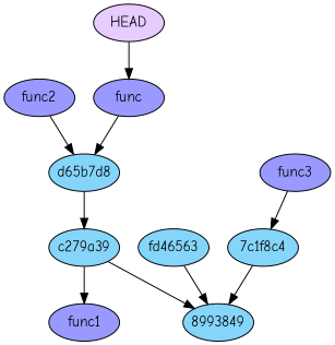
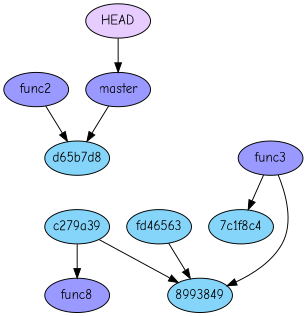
  digraph {
    fontname="Comic Neue"
    node [fillcolor="#85d5fa" fixedsize=true fontname="Comic Neue" style=filled]
    edge [fontname="Comic Neue"]
    n1 [label="7c1f8c4" width=0.95]
    n2 [label=8993849 width=0.95]
    n3 [label=c279a39 width=0.95]
-   n4 [fillcolor="#9999ff" label=func1 width=0.95]
+   n4 [fillcolor="#9999ff" label=func8 width=0.95]
    n5 [label=d65b7d8 width=0.95]
    n6 [label=fd46563 width=0.95]
    n7 [fillcolor="#9999ff" label=func2 width=0.95]
    n8 [fillcolor="#9999ff" label=func3 width=0.95]
-   n9 [fillcolor="#9999ff" label=func width=0.95]
+   n9 [fillcolor="#9999ff" label=master width=0.95]
    n10 [fillcolor="#e6ccff" label=HEAD width=0.95]
-   n1 -> n2
+   n8 -> n2
    n3 -> n2
    n3 -> n4
-   n5 -> n3
    n6 -> n2
    n7 -> n5
    n8 -> n1
    n9 -> n5
    n10 -> n9
  }
